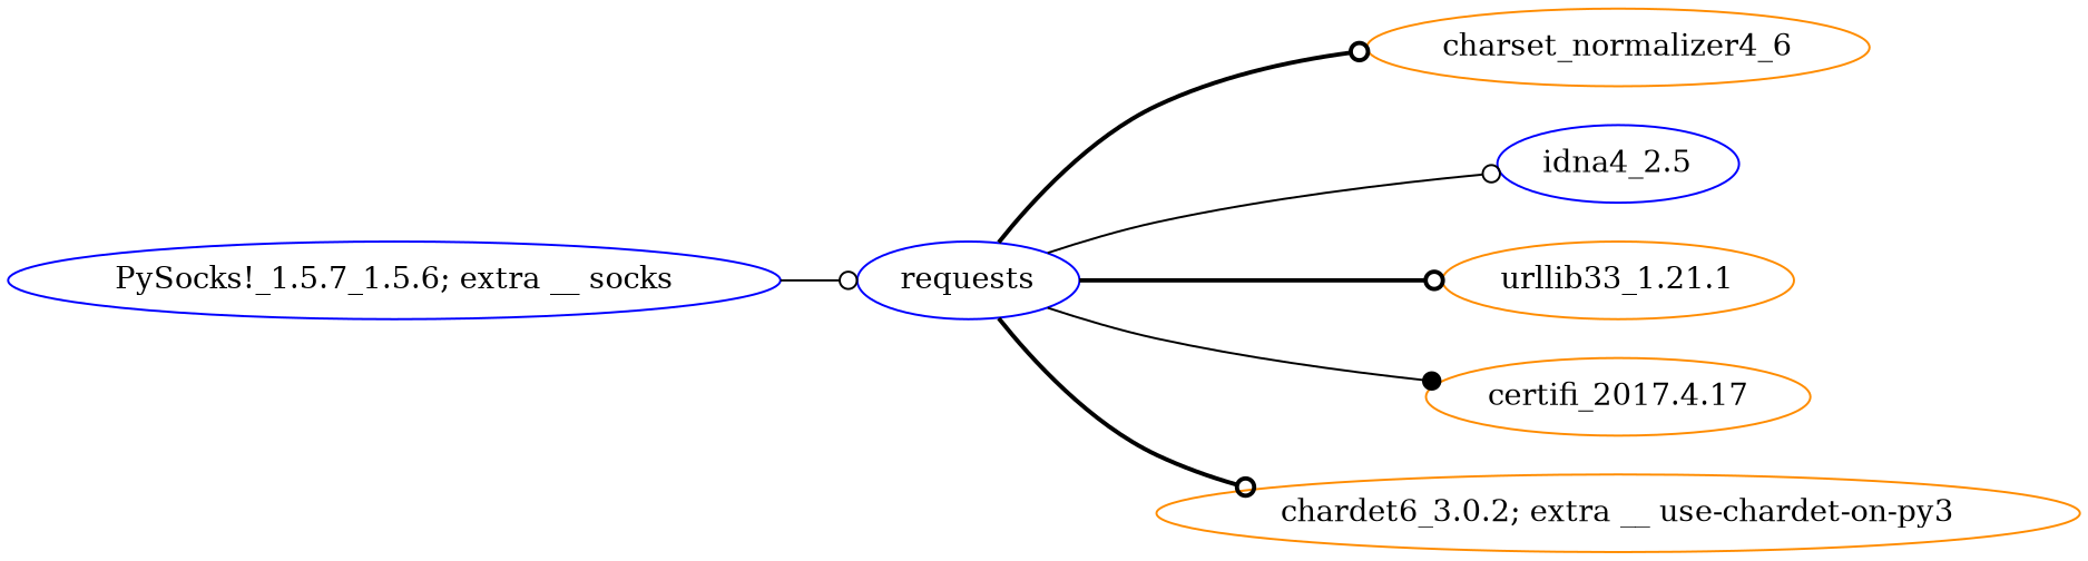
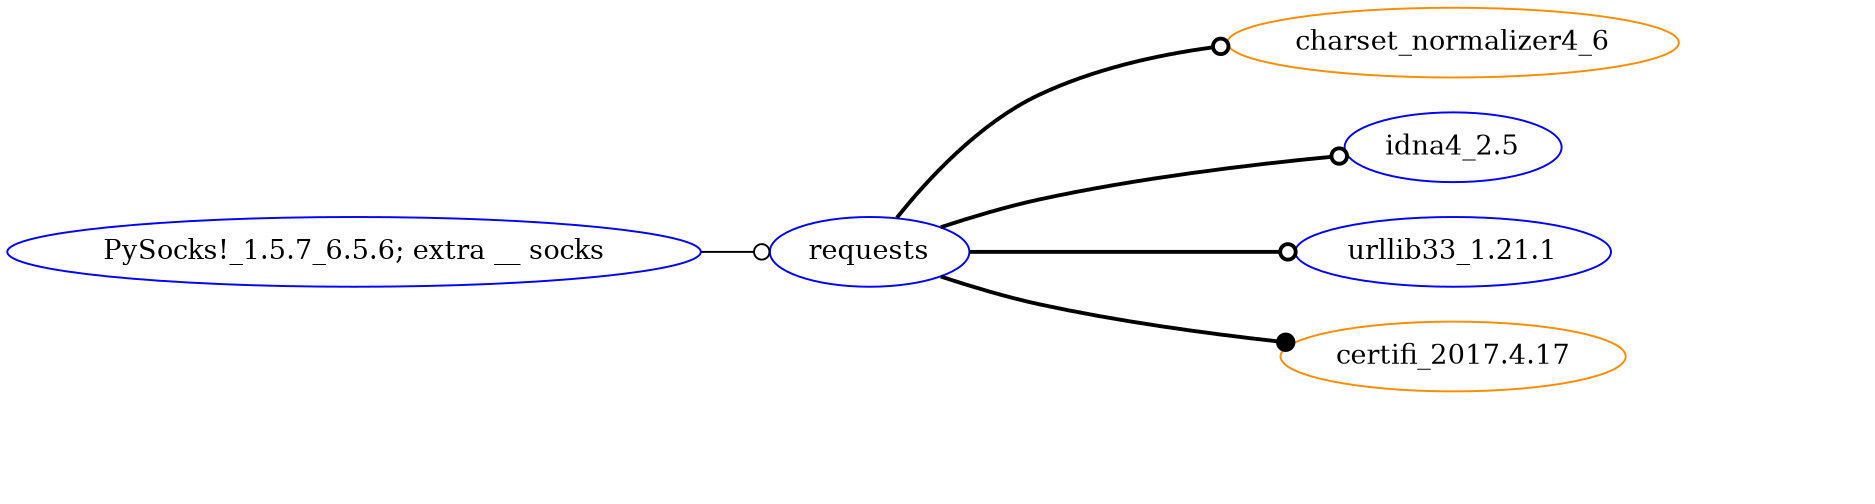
  digraph {
    rankdir=LR
    node [color=darkorange]
    edge [arrowhead=odot style=bold]
    requests [color=blue]
    n2 [label=charset_normalizer4_6]
    "idna4_2.5" [color=blue]
-   "urllib33_1.21.1"
+   "urllib33_1.21.1" [color=blue]
    "certifi_2017.4.17"
-   "chardet6_3.0.2; extra __ use-chardet-on-py3"
-   "PySocks!_1.5.7_1.5.6; extra __ socks" [color=blue]
+   "PySocks!_1.5.7_1.5.6; extra __ socks" [color=blue label="PySocks!_1.5.7_6.5.6; extra __ socks"]
    requests -> n2
-   requests -> "idna4_2.5" [style=solid]
+   requests -> "idna4_2.5"
    requests -> "urllib33_1.21.1"
-   requests -> "certifi_2017.4.17" [arrowhead=dot style=solid]
-   requests -> "chardet6_3.0.2; extra __ use-chardet-on-py3"
+   requests -> "certifi_2017.4.17" [arrowhead=dot]
    "PySocks!_1.5.7_1.5.6; extra __ socks" -> requests [style=solid]
  }
